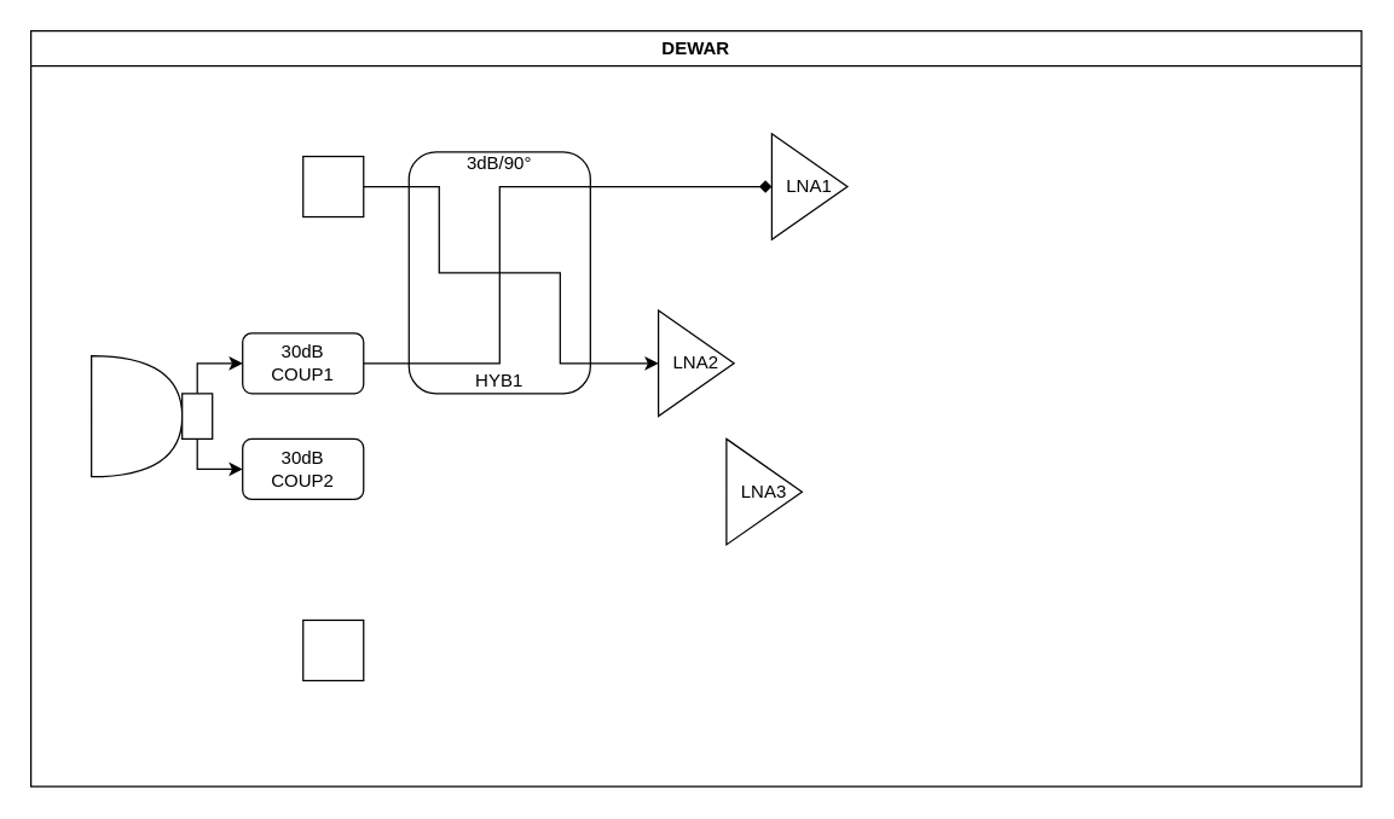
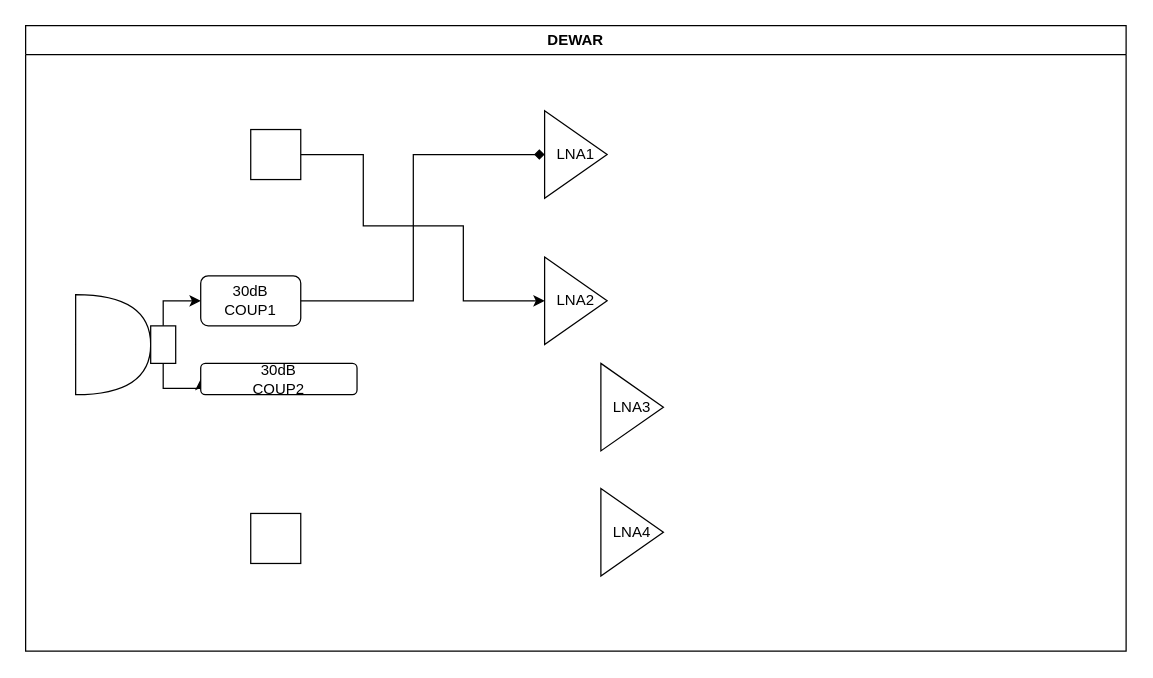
  <mxCell id="0" />
  <mxCell id="1" parent="0" />
  <mxCell id="2" value="&lt;div&gt;DEWAR&lt;/div&gt;" style="swimlane;whiteSpace=wrap;html=1;" parent="1" vertex="1"><mxGeometry x="20" y="20" width="880" height="500" as="geometry"><mxRectangle x="30" y="320" width="80" height="30" as="alternateBounds" /></mxGeometry></mxCell>
  <mxCell id="3" value="" style="shape=or;whiteSpace=wrap;html=1;" parent="2" vertex="1"><mxGeometry x="40" y="215" width="60" height="80" as="geometry" /></mxCell>
  <mxCell id="4" style="edgeStyle=orthogonalEdgeStyle;rounded=0;orthogonalLoop=1;jettySize=auto;html=1;exitX=0.5;exitY=0;exitDx=0;exitDy=0;entryX=0;entryY=0.5;entryDx=0;entryDy=0;" parent="2" source="6" target="7" edge="1"><mxGeometry relative="1" as="geometry"><Array as="points"><mxPoint x="110" y="220" /></Array></mxGeometry></mxCell>
  <mxCell id="5" style="edgeStyle=orthogonalEdgeStyle;rounded=0;orthogonalLoop=1;jettySize=auto;html=1;exitX=0.5;exitY=1;exitDx=0;exitDy=0;entryX=0;entryY=0.5;entryDx=0;entryDy=0;" parent="2" source="6" target="13" edge="1"><mxGeometry relative="1" as="geometry"><Array as="points"><mxPoint x="110" y="290" /></Array></mxGeometry></mxCell>
  <mxCell id="6" value="" style="rounded=0;whiteSpace=wrap;html=1;labelBackgroundColor=none;" parent="2" vertex="1"><mxGeometry x="100" y="240" width="20" height="30" as="geometry" /></mxCell>
  <mxCell id="7" value="&lt;div&gt;30dB&lt;/div&gt;&lt;div&gt;COUP1&lt;/div&gt;" style="rounded=1;whiteSpace=wrap;html=1;labelBackgroundColor=none;" parent="2" vertex="1"><mxGeometry x="140" y="200" width="80" height="40" as="geometry" /></mxCell>
- <mxCell id="8" value="&lt;div&gt;3dB/90°&lt;/div&gt;&lt;div&gt;&lt;br&gt;&lt;/div&gt;&lt;div&gt;&lt;br&gt;&lt;/div&gt;&lt;div&gt;&lt;br&gt;&lt;/div&gt;&lt;div&gt;&lt;br&gt;&lt;/div&gt;&lt;div&gt;&lt;br&gt;&lt;/div&gt;&lt;div&gt;&lt;br&gt;&lt;/div&gt;&lt;div&gt;&lt;br&gt;&lt;/div&gt;&lt;div&gt;&lt;br&gt;&lt;/div&gt;&lt;div&gt;&lt;br&gt;&lt;/div&gt;&lt;div&gt;HYB1&lt;/div&gt;" style="rounded=1;whiteSpace=wrap;html=1;labelBackgroundColor=none;" parent="2" vertex="1"><mxGeometry x="250" y="80" width="120" height="160" as="geometry" /></mxCell>
- <mxCell id="9" value="&lt;div&gt;LNA1&lt;/div&gt;" style="triangle;whiteSpace=wrap;html=1;labelBackgroundColor=none;" parent="2" vertex="1"><mxGeometry x="490" y="68" width="50" height="70" as="geometry" /></mxCell>
+ <mxCell id="9" value="&lt;div&gt;LNA1&lt;/div&gt;" style="triangle;whiteSpace=wrap;html=1;labelBackgroundColor=none;" parent="2" vertex="1"><mxGeometry x="415" y="68" width="50" height="70" as="geometry" /></mxCell>
  <mxCell id="10" value="&lt;div&gt;LNA2&lt;/div&gt;" style="triangle;whiteSpace=wrap;html=1;labelBackgroundColor=none;" parent="2" vertex="1"><mxGeometry x="415" y="185" width="50" height="70" as="geometry" /></mxCell>
  <mxCell id="11" style="edgeStyle=orthogonalEdgeStyle;shape=wire;rounded=0;orthogonalLoop=1;jettySize=auto;html=1;exitX=1;exitY=0.5;exitDx=0;exitDy=0;entryX=0;entryY=0.5;entryDx=0;entryDy=0;dashed=1;" parent="2" source="12" target="10" edge="1"><mxGeometry relative="1" as="geometry"><Array as="points"><mxPoint x="270" y="103" /><mxPoint x="270" y="160" /><mxPoint x="350" y="160" /><mxPoint x="350" y="220" /></Array></mxGeometry></mxCell>
  <mxCell id="12" value="" style="whiteSpace=wrap;html=1;aspect=fixed;" parent="2" vertex="1"><mxGeometry x="180" y="83" width="40" height="40" as="geometry" /></mxCell>
- <mxCell id="13" value="&lt;div&gt;30dB&lt;/div&gt;&lt;div&gt;COUP2&lt;/div&gt;" style="rounded=1;whiteSpace=wrap;html=1;fontFamily=Helvetica;labelBackgroundColor=none;" parent="2" vertex="1"><mxGeometry x="140" y="270" width="80" height="40" as="geometry" /></mxCell>
+ <mxCell id="13" value="&lt;div&gt;30dB&lt;/div&gt;&lt;div&gt;COUP2&lt;/div&gt;" style="rounded=1;whiteSpace=wrap;html=1;fontFamily=Helvetica;labelBackgroundColor=none;" parent="2" vertex="1"><mxGeometry x="140" y="270" width="125" height="25" as="geometry" /></mxCell>
  <mxCell id="14" value="&lt;div&gt;LNA3&lt;/div&gt;" style="triangle;whiteSpace=wrap;html=1;labelBackgroundColor=none;" parent="2" vertex="1"><mxGeometry x="460" y="270" width="50" height="70" as="geometry" /></mxCell>
+ <mxCell id="15" value="&lt;div&gt;LNA4&lt;/div&gt;" style="triangle;whiteSpace=wrap;html=1;labelBackgroundColor=none;" parent="2" vertex="1"><mxGeometry x="460" y="370" width="50" height="70" as="geometry" /></mxCell>
  <mxCell id="16" value="" style="whiteSpace=wrap;html=1;aspect=fixed;" parent="2" vertex="1"><mxGeometry x="180" y="390" width="40" height="40" as="geometry" /></mxCell>
  <mxCell id="17" style="edgeStyle=orthogonalEdgeStyle;rounded=0;orthogonalLoop=1;jettySize=auto;html=1;exitX=1;exitY=0.5;exitDx=0;exitDy=0;entryX=0;entryY=0.5;entryDx=0;entryDy=0;endArrow=diamond;" parent="2" source="7" target="9" edge="1"><mxGeometry relative="1" as="geometry"><mxPoint x="250" y="220" as="targetPoint" /><Array as="points"><mxPoint x="310" y="220" /><mxPoint x="310" y="103" /></Array></mxGeometry></mxCell>
